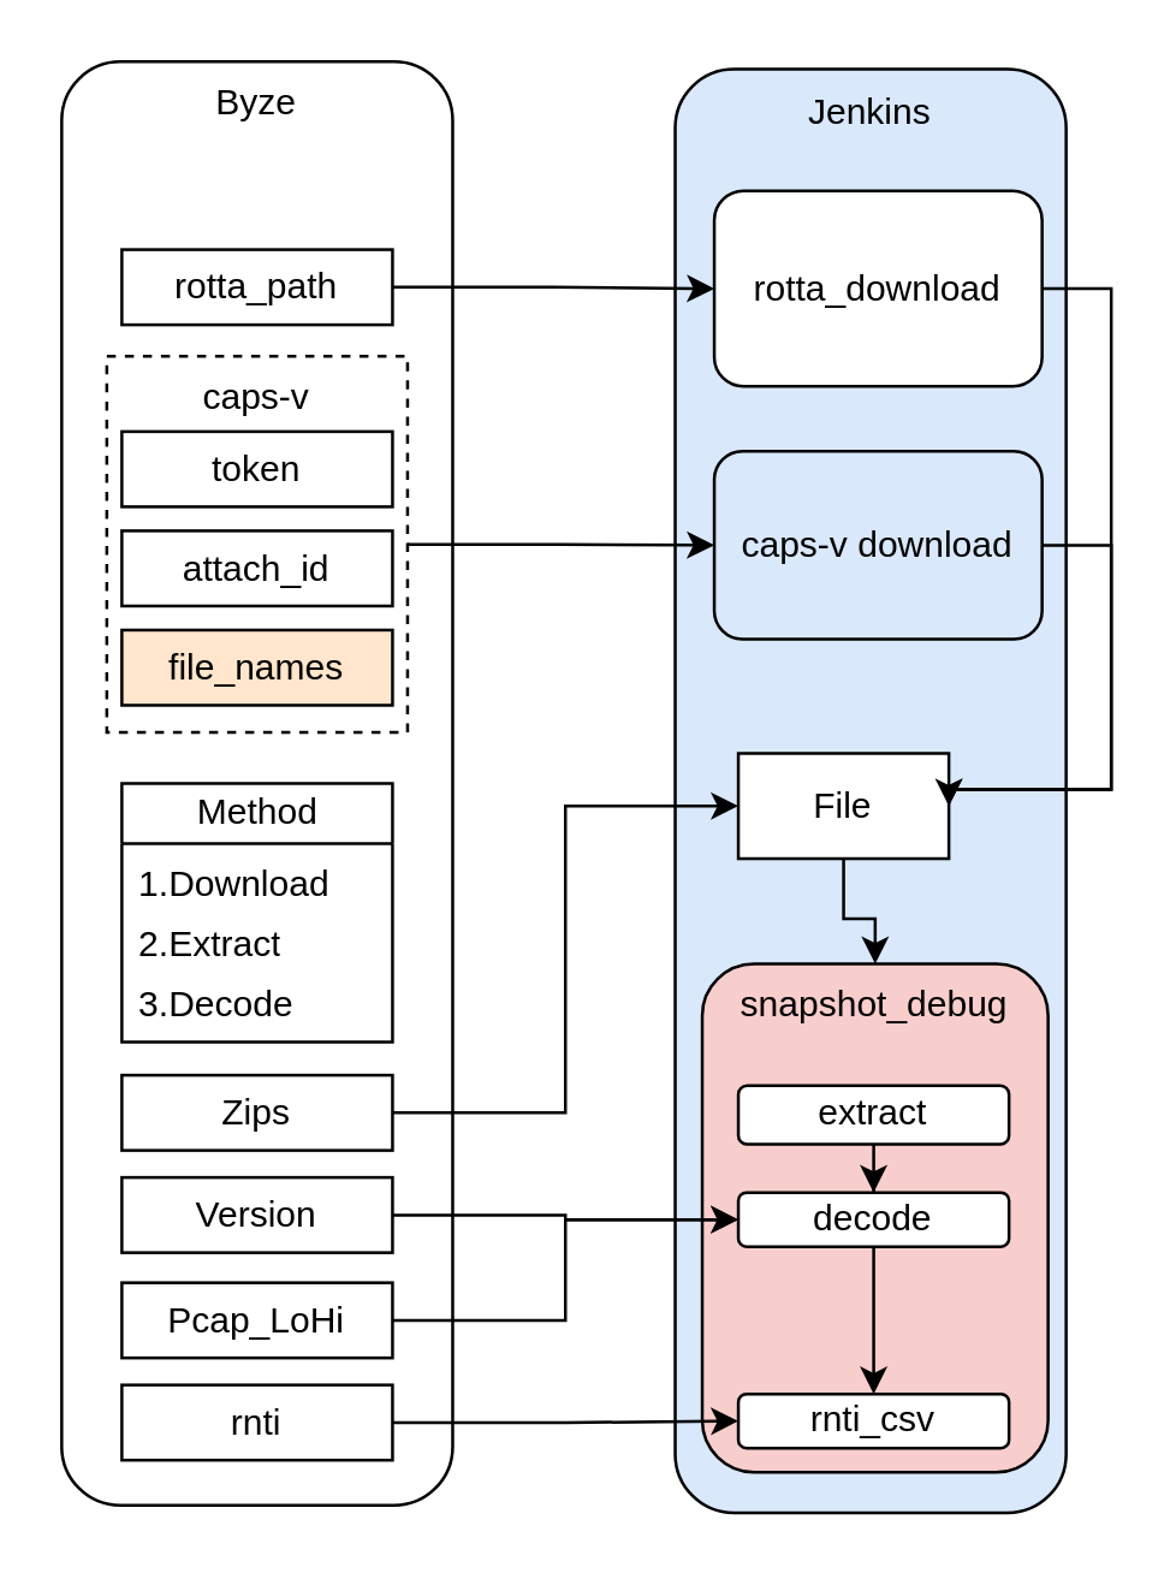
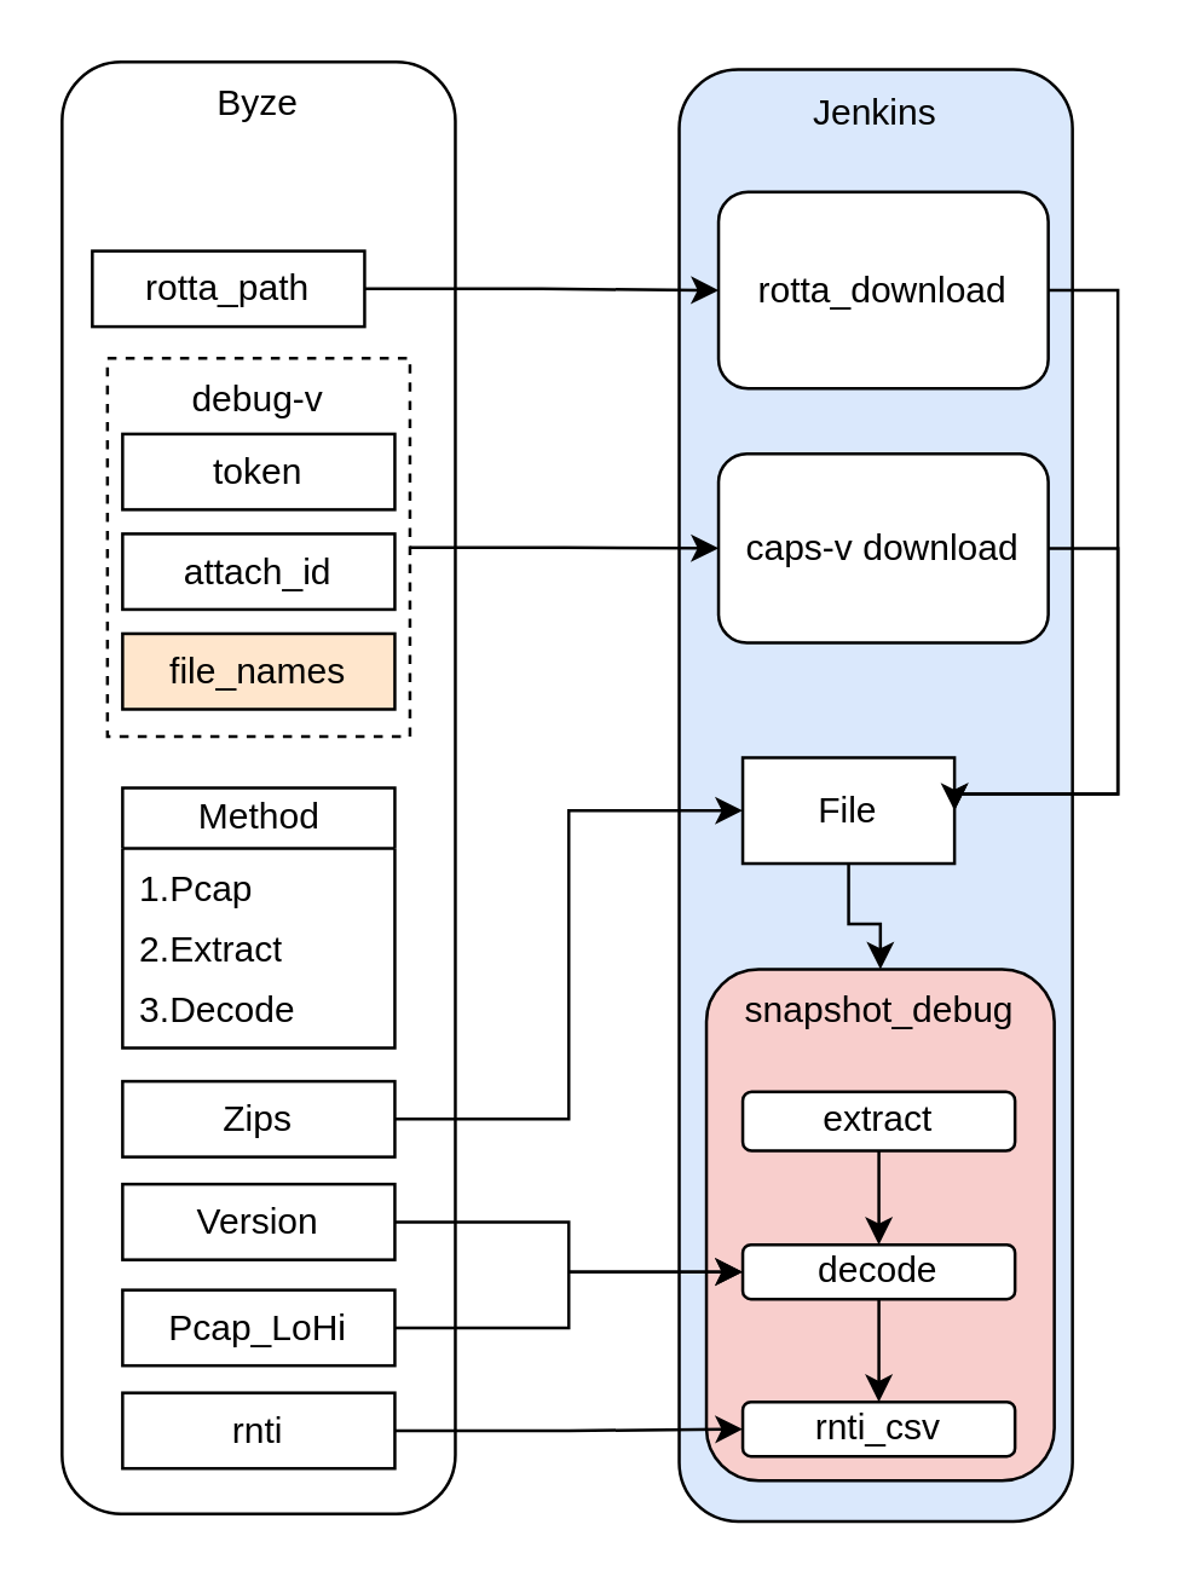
  <mxCell id="0" />
  <mxCell id="1" parent="0" />
  <mxCell id="2" value="Jenkins" style="rounded=1;whiteSpace=wrap;html=1;verticalAlign=top;fillColor=#dae8fc;" vertex="1" parent="1"><mxGeometry x="224" y="22.5" width="130" height="480" as="geometry" /></mxCell>
  <mxCell id="3" value="Byze" style="rounded=1;whiteSpace=wrap;html=1;verticalAlign=top;" vertex="1" parent="1"><mxGeometry x="20" y="20" width="130" height="480" as="geometry" /></mxCell>
  <mxCell id="4" style="edgeStyle=orthogonalEdgeStyle;rounded=0;orthogonalLoop=1;jettySize=auto;html=1;entryX=0;entryY=0.5;entryDx=0;entryDy=0;" edge="1" parent="1" source="5" target="29"><mxGeometry relative="1" as="geometry" /></mxCell>
- <mxCell id="5" value="caps-v" style="rounded=0;whiteSpace=wrap;html=1;dashed=1;verticalAlign=top;" vertex="1" parent="1"><mxGeometry x="35" y="118" width="100" height="125" as="geometry" /></mxCell>
+ <mxCell id="5" value="debug-v" style="rounded=0;whiteSpace=wrap;html=1;dashed=1;verticalAlign=top;" vertex="1" parent="1"><mxGeometry x="35" y="118" width="100" height="125" as="geometry" /></mxCell>
  <mxCell id="6" value="snapshot_debug" style="rounded=1;whiteSpace=wrap;html=1;verticalAlign=top;fillColor=#f8cecc;" vertex="1" parent="1"><mxGeometry x="233" y="320" width="115" height="169" as="geometry" /></mxCell>
  <mxCell id="7" style="edgeStyle=orthogonalEdgeStyle;rounded=0;orthogonalLoop=1;jettySize=auto;html=1;entryX=1;entryY=0.5;entryDx=0;entryDy=0;" edge="1" parent="1" source="8" target="10"><mxGeometry relative="1" as="geometry"><Array as="points"><mxPoint x="369" y="96" /><mxPoint x="369" y="262" /></Array></mxGeometry></mxCell>
  <mxCell id="8" value="rotta_download" style="rounded=1;whiteSpace=wrap;html=1;" vertex="1" parent="1"><mxGeometry x="237" y="63" width="109" height="65" as="geometry" /></mxCell>
  <mxCell id="9" style="edgeStyle=orthogonalEdgeStyle;rounded=0;orthogonalLoop=1;jettySize=auto;html=1;entryX=0.5;entryY=0;entryDx=0;entryDy=0;" edge="1" parent="1" source="10" target="6"><mxGeometry relative="1" as="geometry" /></mxCell>
  <mxCell id="10" value="File" style="rounded=0;whiteSpace=wrap;html=1;" vertex="1" parent="1"><mxGeometry x="245" y="250" width="70" height="35" as="geometry" /></mxCell>
  <mxCell id="11" style="edgeStyle=orthogonalEdgeStyle;rounded=0;orthogonalLoop=1;jettySize=auto;html=1;entryX=0;entryY=0.5;entryDx=0;entryDy=0;" edge="1" parent="1" source="12" target="8"><mxGeometry relative="1" as="geometry" /></mxCell>
- <mxCell id="12" value="rotta_path" style="rounded=0;whiteSpace=wrap;html=1;" vertex="1" parent="1"><mxGeometry x="40" y="82.5" width="90" height="25" as="geometry" /></mxCell>
+ <mxCell id="12" value="rotta_path" style="rounded=0;whiteSpace=wrap;html=1;" vertex="1" parent="1"><mxGeometry x="30" y="82.5" width="90" height="25" as="geometry" /></mxCell>
  <mxCell id="13" style="edgeStyle=orthogonalEdgeStyle;rounded=0;orthogonalLoop=1;jettySize=auto;html=1;entryX=0;entryY=0.5;entryDx=0;entryDy=0;" edge="1" parent="1" source="14" target="30"><mxGeometry relative="1" as="geometry" /></mxCell>
  <mxCell id="14" value="rnti" style="rounded=0;whiteSpace=wrap;html=1;" vertex="1" parent="1"><mxGeometry x="40" y="460" width="90" height="25" as="geometry" /></mxCell>
  <mxCell id="15" style="edgeStyle=orthogonalEdgeStyle;rounded=0;orthogonalLoop=1;jettySize=auto;html=1;entryX=0;entryY=0.5;entryDx=0;entryDy=0;" edge="1" parent="1" source="16" target="34"><mxGeometry relative="1" as="geometry" /></mxCell>
  <mxCell id="16" value="Version" style="rounded=0;whiteSpace=wrap;html=1;" vertex="1" parent="1"><mxGeometry x="40" y="391" width="90" height="25" as="geometry" /></mxCell>
  <mxCell id="17" style="edgeStyle=orthogonalEdgeStyle;rounded=0;orthogonalLoop=1;jettySize=auto;html=1;entryX=0;entryY=0.5;entryDx=0;entryDy=0;" edge="1" parent="1" source="18" target="34"><mxGeometry relative="1" as="geometry" /></mxCell>
  <mxCell id="18" value="Pcap_LoHi" style="rounded=0;whiteSpace=wrap;html=1;" vertex="1" parent="1"><mxGeometry x="40" y="426" width="90" height="25" as="geometry" /></mxCell>
  <mxCell id="19" value="Method" style="swimlane;fontStyle=0;childLayout=stackLayout;horizontal=1;startSize=20;fillColor=none;horizontalStack=0;resizeParent=1;resizeParentMax=0;resizeLast=0;collapsible=1;marginBottom=0;html=1;" vertex="1" parent="1"><mxGeometry x="40" y="260" width="90" height="86" as="geometry"><mxRectangle x="130" y="370" width="80" height="30" as="alternateBounds" /></mxGeometry></mxCell>
- <mxCell id="20" value="1.Download" style="text;strokeColor=none;fillColor=none;align=left;verticalAlign=top;spacingLeft=4;spacingRight=4;overflow=hidden;rotatable=0;points=[[0,0.5],[1,0.5]];portConstraint=eastwest;whiteSpace=wrap;html=1;" vertex="1" parent="19"><mxGeometry y="20" width="90" height="20" as="geometry" /></mxCell>
+ <mxCell id="20" value="1.Pcap" style="text;strokeColor=none;fillColor=none;align=left;verticalAlign=top;spacingLeft=4;spacingRight=4;overflow=hidden;rotatable=0;points=[[0,0.5],[1,0.5]];portConstraint=eastwest;whiteSpace=wrap;html=1;" vertex="1" parent="19"><mxGeometry y="20" width="90" height="20" as="geometry" /></mxCell>
  <mxCell id="21" value="2.Extract" style="text;strokeColor=none;fillColor=none;align=left;verticalAlign=top;spacingLeft=4;spacingRight=4;overflow=hidden;rotatable=0;points=[[0,0.5],[1,0.5]];portConstraint=eastwest;whiteSpace=wrap;html=1;" vertex="1" parent="19"><mxGeometry y="40" width="90" height="20" as="geometry" /></mxCell>
  <mxCell id="22" value="3.Decode" style="text;strokeColor=none;fillColor=none;align=left;verticalAlign=top;spacingLeft=4;spacingRight=4;overflow=hidden;rotatable=0;points=[[0,0.5],[1,0.5]];portConstraint=eastwest;whiteSpace=wrap;html=1;" vertex="1" parent="19"><mxGeometry y="60" width="90" height="26" as="geometry" /></mxCell>
  <mxCell id="23" value="token" style="rounded=0;whiteSpace=wrap;html=1;" vertex="1" parent="1"><mxGeometry x="40" y="143" width="90" height="25" as="geometry" /></mxCell>
  <mxCell id="24" value="attach_id" style="rounded=0;whiteSpace=wrap;html=1;" vertex="1" parent="1"><mxGeometry x="40" y="176" width="90" height="25" as="geometry" /></mxCell>
  <mxCell id="25" style="edgeStyle=orthogonalEdgeStyle;rounded=0;orthogonalLoop=1;jettySize=auto;html=1;entryX=0;entryY=0.5;entryDx=0;entryDy=0;" edge="1" parent="1" source="26" target="10"><mxGeometry relative="1" as="geometry" /></mxCell>
  <mxCell id="26" value="Zips" style="rounded=0;whiteSpace=wrap;html=1;" vertex="1" parent="1"><mxGeometry x="40" y="357" width="90" height="25" as="geometry" /></mxCell>
  <mxCell id="27" value="file_names" style="rounded=0;whiteSpace=wrap;html=1;fillColor=#ffe6cc;" vertex="1" parent="1"><mxGeometry x="40" y="209" width="90" height="25" as="geometry" /></mxCell>
  <mxCell id="28" style="edgeStyle=orthogonalEdgeStyle;rounded=0;orthogonalLoop=1;jettySize=auto;html=1;entryX=1;entryY=0.5;entryDx=0;entryDy=0;" edge="1" parent="1" source="29" target="10"><mxGeometry relative="1" as="geometry"><Array as="points"><mxPoint x="369" y="181" /><mxPoint x="369" y="262" /></Array></mxGeometry></mxCell>
- <mxCell id="29" value="caps-v download" style="rounded=1;whiteSpace=wrap;html=1;fillColor=#dae8fc;" vertex="1" parent="1"><mxGeometry x="237" y="149.5" width="109" height="62.5" as="geometry" /></mxCell>
+ <mxCell id="29" value="caps-v download" style="rounded=1;whiteSpace=wrap;html=1;" vertex="1" parent="1"><mxGeometry x="237" y="149.5" width="109" height="62.5" as="geometry" /></mxCell>
  <mxCell id="30" value="rnti_csv" style="rounded=1;whiteSpace=wrap;html=1;" vertex="1" parent="1"><mxGeometry x="245" y="463" width="90" height="18" as="geometry" /></mxCell>
  <mxCell id="31" style="edgeStyle=orthogonalEdgeStyle;rounded=0;orthogonalLoop=1;jettySize=auto;html=1;" edge="1" parent="1" source="32" target="34"><mxGeometry relative="1" as="geometry" /></mxCell>
  <mxCell id="32" value="extract" style="rounded=1;whiteSpace=wrap;html=1;" vertex="1" parent="1"><mxGeometry x="245" y="360.5" width="90" height="19.5" as="geometry" /></mxCell>
  <mxCell id="33" style="edgeStyle=orthogonalEdgeStyle;rounded=0;orthogonalLoop=1;jettySize=auto;html=1;" edge="1" parent="1" source="34" target="30"><mxGeometry relative="1" as="geometry" /></mxCell>
- <mxCell id="34" value="decode" style="rounded=1;whiteSpace=wrap;html=1;" vertex="1" parent="1"><mxGeometry x="245" y="396" width="90" height="18" as="geometry" /></mxCell>
+ <mxCell id="34" value="decode" style="rounded=1;whiteSpace=wrap;html=1;" vertex="1" parent="1"><mxGeometry x="245" y="411" width="90" height="18" as="geometry" /></mxCell>
